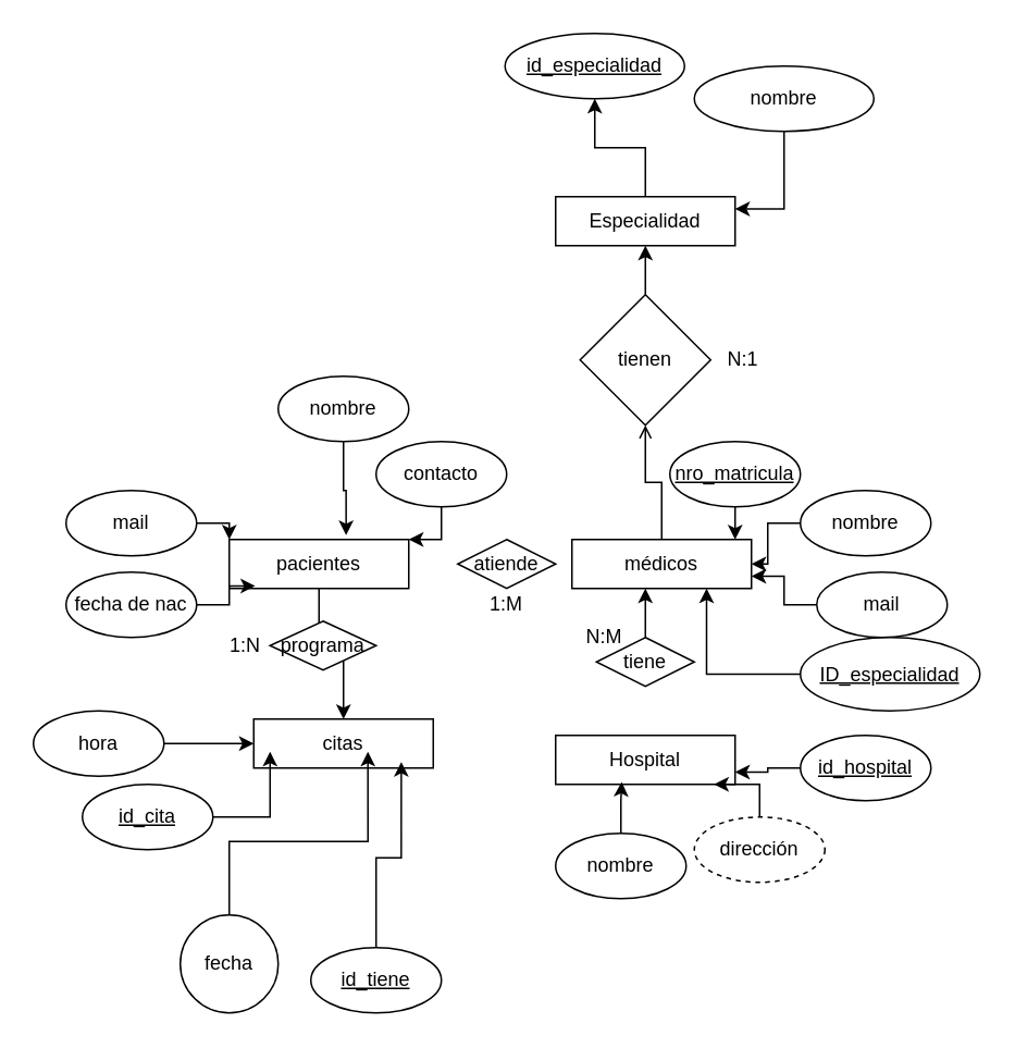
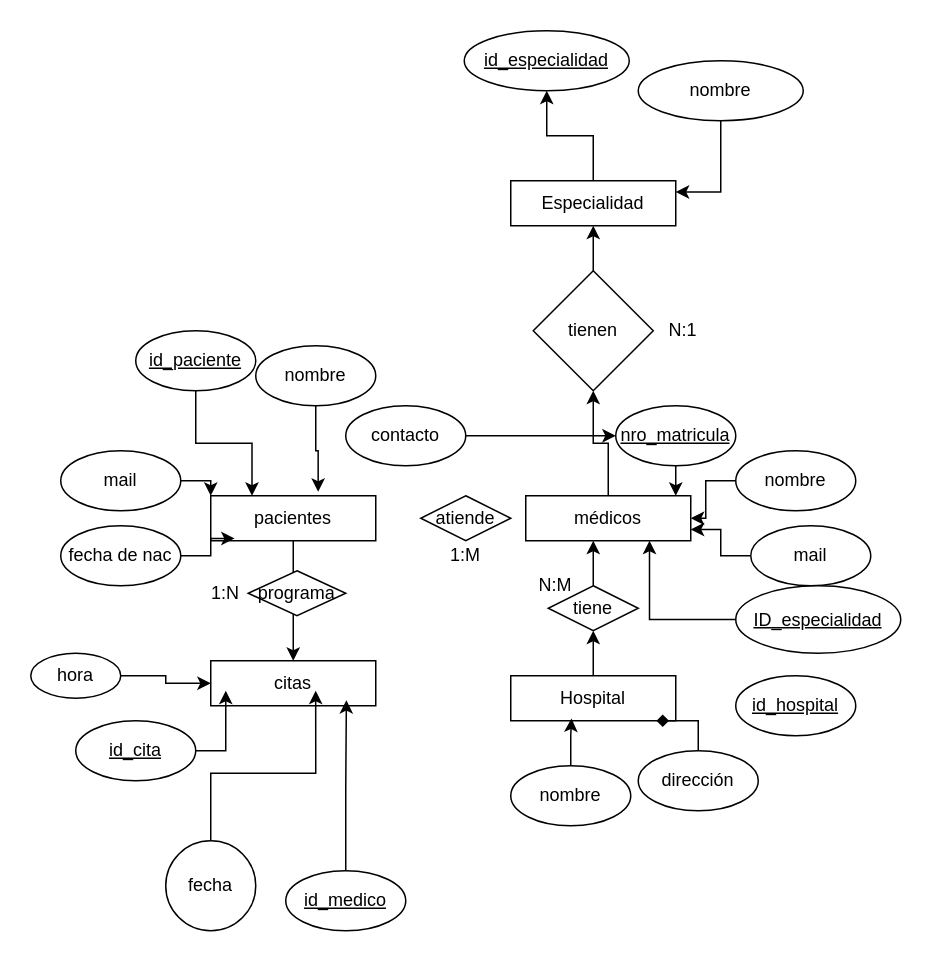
  <mxCell id="0" />
  <mxCell id="1" parent="0" />
  <mxCell id="2" style="edgeStyle=orthogonalEdgeStyle;rounded=0;orthogonalLoop=1;jettySize=auto;html=1;" edge="1" parent="1" source="3" target="6"><mxGeometry relative="1" as="geometry" /></mxCell>
  <mxCell id="3" value="pacientes" style="rounded=0;whiteSpace=wrap;html=1;" vertex="1" parent="1"><mxGeometry x="140" y="330" width="110" height="30" as="geometry" /></mxCell>
- <mxCell id="4" style="edgeStyle=orthogonalEdgeStyle;rounded=0;orthogonalLoop=1;jettySize=auto;html=1;entryX=0.5;entryY=1;entryDx=0;entryDy=0;endArrow=open;" edge="1" parent="1" source="5" target="50"><mxGeometry relative="1" as="geometry" /></mxCell>
+ <mxCell id="4" style="edgeStyle=orthogonalEdgeStyle;rounded=0;orthogonalLoop=1;jettySize=auto;html=1;entryX=0.5;entryY=1;entryDx=0;entryDy=0;" edge="1" parent="1" source="5" target="50"><mxGeometry relative="1" as="geometry" /></mxCell>
  <mxCell id="5" value="médicos" style="rounded=0;whiteSpace=wrap;html=1;" vertex="1" parent="1"><mxGeometry x="350" y="330" width="110" height="30" as="geometry" /></mxCell>
- <mxCell id="6" value="citas" style="rounded=0;whiteSpace=wrap;html=1;" vertex="1" parent="1"><mxGeometry x="155" y="440" width="110" height="30" as="geometry" /></mxCell>
+ <mxCell id="6" value="citas" style="rounded=0;whiteSpace=wrap;html=1;" vertex="1" parent="1"><mxGeometry x="140" y="440" width="110" height="30" as="geometry" /></mxCell>
  <mxCell id="7" value="atiende" style="rhombus;whiteSpace=wrap;html=1;" vertex="1" parent="1"><mxGeometry x="280" y="330" width="60" height="30" as="geometry" /></mxCell>
  <mxCell id="8" style="edgeStyle=orthogonalEdgeStyle;rounded=0;orthogonalLoop=1;jettySize=auto;html=1;exitX=0.5;exitY=1;exitDx=0;exitDy=0;" edge="1" parent="1" source="3" target="3"><mxGeometry relative="1" as="geometry" /></mxCell>
  <mxCell id="9" value="programa" style="rhombus;whiteSpace=wrap;html=1;" vertex="1" parent="1"><mxGeometry x="165" y="380" width="65" height="30" as="geometry" /></mxCell>
  <mxCell id="10" style="edgeStyle=orthogonalEdgeStyle;rounded=0;orthogonalLoop=1;jettySize=auto;html=1;" edge="1" parent="1" source="11"><mxGeometry relative="1" as="geometry"><mxPoint x="450" y="330" as="targetPoint" /></mxGeometry></mxCell>
  <mxCell id="11" value="&lt;u&gt;nro_matricula&lt;/u&gt;" style="ellipse;whiteSpace=wrap;html=1;" vertex="1" parent="1"><mxGeometry x="410" y="270" width="80" height="40" as="geometry" /></mxCell>
  <mxCell id="12" style="edgeStyle=orthogonalEdgeStyle;rounded=0;orthogonalLoop=1;jettySize=auto;html=1;entryX=1;entryY=0.5;entryDx=0;entryDy=0;" edge="1" parent="1" source="13" target="5"><mxGeometry relative="1" as="geometry" /></mxCell>
  <mxCell id="13" value="nombre" style="ellipse;whiteSpace=wrap;html=1;" vertex="1" parent="1"><mxGeometry x="490" y="300" width="80" height="40" as="geometry" /></mxCell>
  <mxCell id="14" style="edgeStyle=orthogonalEdgeStyle;rounded=0;orthogonalLoop=1;jettySize=auto;html=1;entryX=1;entryY=0.75;entryDx=0;entryDy=0;" edge="1" parent="1" source="15" target="5"><mxGeometry relative="1" as="geometry" /></mxCell>
  <mxCell id="15" value="mail" style="ellipse;whiteSpace=wrap;html=1;" vertex="1" parent="1"><mxGeometry x="500" y="350" width="80" height="40" as="geometry" /></mxCell>
  <mxCell id="16" value="Hospital" style="rounded=0;whiteSpace=wrap;html=1;" vertex="1" parent="1"><mxGeometry x="340" y="450" width="110" height="30" as="geometry" /></mxCell>
  <mxCell id="17" style="edgeStyle=orthogonalEdgeStyle;rounded=0;orthogonalLoop=1;jettySize=auto;html=1;" edge="1" parent="1" source="19"><mxGeometry relative="1" as="geometry"><mxPoint x="395" y="360" as="targetPoint" /></mxGeometry></mxCell>
+ <mxCell id="18" value="" style="edgeStyle=orthogonalEdgeStyle;rounded=0;orthogonalLoop=1;jettySize=auto;html=1;" edge="1" parent="1" source="16" target="19"><mxGeometry relative="1" as="geometry"><mxPoint x="395" y="440" as="sourcePoint" /><mxPoint x="395" y="360" as="targetPoint" /></mxGeometry></mxCell>
  <mxCell id="19" value="tiene" style="rhombus;whiteSpace=wrap;html=1;" vertex="1" parent="1"><mxGeometry x="365" y="390" width="60" height="30" as="geometry" /></mxCell>
- <mxCell id="20" style="edgeStyle=orthogonalEdgeStyle;rounded=0;orthogonalLoop=1;jettySize=auto;html=1;entryX=1;entryY=0.75;entryDx=0;entryDy=0;" edge="1" parent="1" source="21" target="16"><mxGeometry relative="1" as="geometry" /></mxCell>
  <mxCell id="21" value="&lt;u&gt;id_hospital&lt;/u&gt;" style="ellipse;whiteSpace=wrap;html=1;" vertex="1" parent="1"><mxGeometry x="490" y="450" width="80" height="40" as="geometry" /></mxCell>
- <mxCell id="22" value="dirección" style="ellipse;whiteSpace=wrap;html=1;dashed=1;" vertex="1" parent="1"><mxGeometry x="425" y="500" width="80" height="40" as="geometry" /></mxCell>
+ <mxCell id="22" value="dirección" style="ellipse;whiteSpace=wrap;html=1;" vertex="1" parent="1"><mxGeometry x="425" y="500" width="80" height="40" as="geometry" /></mxCell>
  <mxCell id="23" value="nombre" style="ellipse;whiteSpace=wrap;html=1;" vertex="1" parent="1"><mxGeometry x="340" y="510" width="80" height="40" as="geometry" /></mxCell>
- <mxCell id="24" style="edgeStyle=orthogonalEdgeStyle;rounded=0;orthogonalLoop=1;jettySize=auto;html=1;entryX=0.883;entryY=0.986;entryDx=0;entryDy=0;entryPerimeter=0;" edge="1" parent="1" source="22" target="16"><mxGeometry relative="1" as="geometry" /></mxCell>
+ <mxCell id="24" style="edgeStyle=orthogonalEdgeStyle;rounded=0;orthogonalLoop=1;jettySize=auto;html=1;entryX=0.883;entryY=0.986;entryDx=0;entryDy=0;entryPerimeter=0;endArrow=diamond;" edge="1" parent="1" source="22" target="16"><mxGeometry relative="1" as="geometry" /></mxCell>
  <mxCell id="25" style="edgeStyle=orthogonalEdgeStyle;rounded=0;orthogonalLoop=1;jettySize=auto;html=1;entryX=0.368;entryY=0.949;entryDx=0;entryDy=0;entryPerimeter=0;" edge="1" parent="1" source="23" target="16"><mxGeometry relative="1" as="geometry" /></mxCell>
+ <mxCell id="26" style="edgeStyle=orthogonalEdgeStyle;rounded=0;orthogonalLoop=1;jettySize=auto;html=1;entryX=0.25;entryY=0;entryDx=0;entryDy=0;" edge="1" parent="1" source="27" target="3"><mxGeometry relative="1" as="geometry" /></mxCell>
+ <mxCell id="27" value="&lt;u&gt;id_paciente&lt;/u&gt;" style="ellipse;whiteSpace=wrap;html=1;" vertex="1" parent="1"><mxGeometry x="90" y="220" width="80" height="40" as="geometry" /></mxCell>
  <mxCell id="28" value="nombre" style="ellipse;whiteSpace=wrap;html=1;" vertex="1" parent="1"><mxGeometry x="170" y="230" width="80" height="40" as="geometry" /></mxCell>
  <mxCell id="29" style="edgeStyle=orthogonalEdgeStyle;rounded=0;orthogonalLoop=1;jettySize=auto;html=1;entryX=0;entryY=0;entryDx=0;entryDy=0;" edge="1" parent="1" source="30" target="3"><mxGeometry relative="1" as="geometry" /></mxCell>
  <mxCell id="30" value="mail" style="ellipse;whiteSpace=wrap;html=1;" vertex="1" parent="1"><mxGeometry x="40" y="300" width="80" height="40" as="geometry" /></mxCell>
  <mxCell id="31" value="fecha de nac" style="ellipse;whiteSpace=wrap;html=1;" vertex="1" parent="1"><mxGeometry x="40" y="350" width="80" height="40" as="geometry" /></mxCell>
- <mxCell id="32" style="edgeStyle=orthogonalEdgeStyle;rounded=0;orthogonalLoop=1;jettySize=auto;html=1;entryX=1;entryY=0;entryDx=0;entryDy=0;" edge="1" parent="1" source="33" target="3"><mxGeometry relative="1" as="geometry" /></mxCell>
+ <mxCell id="32" style="edgeStyle=orthogonalEdgeStyle;rounded=0;orthogonalLoop=1;jettySize=auto;html=1;" edge="1" parent="1" source="33" target="11"><mxGeometry relative="1" as="geometry" /></mxCell>
  <mxCell id="33" value="contacto" style="ellipse;whiteSpace=wrap;html=1;" vertex="1" parent="1"><mxGeometry x="230" y="270" width="80" height="40" as="geometry" /></mxCell>
  <mxCell id="34" style="edgeStyle=orthogonalEdgeStyle;rounded=0;orthogonalLoop=1;jettySize=auto;html=1;entryX=0.651;entryY=-0.088;entryDx=0;entryDy=0;entryPerimeter=0;" edge="1" parent="1" source="28" target="3"><mxGeometry relative="1" as="geometry" /></mxCell>
  <mxCell id="35" style="edgeStyle=orthogonalEdgeStyle;rounded=0;orthogonalLoop=1;jettySize=auto;html=1;entryX=0.145;entryY=0.949;entryDx=0;entryDy=0;entryPerimeter=0;" edge="1" parent="1" source="31" target="3"><mxGeometry relative="1" as="geometry" /></mxCell>
  <mxCell id="36" value="&lt;u&gt;id_cita&lt;/u&gt;" style="ellipse;whiteSpace=wrap;html=1;" vertex="1" parent="1"><mxGeometry x="50" y="480" width="80" height="40" as="geometry" /></mxCell>
  <mxCell id="37" value="fecha" style="ellipse;whiteSpace=wrap;html=1;" vertex="1" parent="1"><mxGeometry x="110" y="560" width="60" height="60" as="geometry" /></mxCell>
  <mxCell id="38" style="edgeStyle=orthogonalEdgeStyle;rounded=0;orthogonalLoop=1;jettySize=auto;html=1;entryX=0;entryY=0.5;entryDx=0;entryDy=0;" edge="1" parent="1" source="39" target="6"><mxGeometry relative="1" as="geometry" /></mxCell>
- <mxCell id="39" value="hora" style="ellipse;whiteSpace=wrap;html=1;" vertex="1" parent="1"><mxGeometry x="20" y="435" width="80" height="40" as="geometry" /></mxCell>
- <mxCell id="40" value="&lt;u&gt;id_tiene&lt;/u&gt;" style="ellipse;whiteSpace=wrap;html=1;" vertex="1" parent="1"><mxGeometry x="190" y="580" width="80" height="40" as="geometry" /></mxCell>
+ <mxCell id="39" value="hora" style="ellipse;whiteSpace=wrap;html=1;" vertex="1" parent="1"><mxGeometry x="20" y="435" width="60" height="30" as="geometry" /></mxCell>
+ <mxCell id="40" value="&lt;u&gt;id_medico&lt;/u&gt;" style="ellipse;whiteSpace=wrap;html=1;" vertex="1" parent="1"><mxGeometry x="190" y="580" width="80" height="40" as="geometry" /></mxCell>
  <mxCell id="41" style="edgeStyle=orthogonalEdgeStyle;rounded=0;orthogonalLoop=1;jettySize=auto;html=1;entryX=0.822;entryY=0.875;entryDx=0;entryDy=0;entryPerimeter=0;" edge="1" parent="1" source="40" target="6"><mxGeometry relative="1" as="geometry" /></mxCell>
  <mxCell id="42" style="edgeStyle=orthogonalEdgeStyle;rounded=0;orthogonalLoop=1;jettySize=auto;html=1;entryX=0.636;entryY=0.667;entryDx=0;entryDy=0;entryPerimeter=0;" edge="1" parent="1" source="37" target="6"><mxGeometry relative="1" as="geometry" /></mxCell>
  <mxCell id="43" style="edgeStyle=orthogonalEdgeStyle;rounded=0;orthogonalLoop=1;jettySize=auto;html=1;entryX=0.091;entryY=0.667;entryDx=0;entryDy=0;entryPerimeter=0;" edge="1" parent="1" source="36" target="6"><mxGeometry relative="1" as="geometry" /></mxCell>
  <mxCell id="44" value="1:N" style="text;html=1;align=center;verticalAlign=middle;whiteSpace=wrap;rounded=0;" vertex="1" parent="1"><mxGeometry x="125" y="385" width="50" height="20" as="geometry" /></mxCell>
  <mxCell id="45" value="N:M" style="text;html=1;align=center;verticalAlign=middle;whiteSpace=wrap;rounded=0;" vertex="1" parent="1"><mxGeometry x="340" y="375" width="60" height="30" as="geometry" /></mxCell>
  <mxCell id="46" value="1:M" style="text;html=1;align=center;verticalAlign=middle;whiteSpace=wrap;rounded=0;" vertex="1" parent="1"><mxGeometry x="280" y="355" width="60" height="30" as="geometry" /></mxCell>
  <mxCell id="47" value="" style="edgeStyle=orthogonalEdgeStyle;rounded=0;orthogonalLoop=1;jettySize=auto;html=1;" edge="1" parent="1" source="48" target="52"><mxGeometry relative="1" as="geometry" /></mxCell>
  <mxCell id="48" value="Especialidad" style="rounded=0;whiteSpace=wrap;html=1;" vertex="1" parent="1"><mxGeometry x="340" y="120" width="110" height="30" as="geometry" /></mxCell>
  <mxCell id="49" style="edgeStyle=orthogonalEdgeStyle;rounded=0;orthogonalLoop=1;jettySize=auto;html=1;exitX=0.5;exitY=0;exitDx=0;exitDy=0;" edge="1" parent="1" source="50" target="48"><mxGeometry relative="1" as="geometry" /></mxCell>
  <mxCell id="50" value="tienen" style="rhombus;whiteSpace=wrap;html=1;rounded=0;" vertex="1" parent="1"><mxGeometry x="355" y="180" width="80" height="80" as="geometry" /></mxCell>
  <mxCell id="51" value="N:1" style="text;html=1;align=center;verticalAlign=middle;whiteSpace=wrap;rounded=0;" vertex="1" parent="1"><mxGeometry x="425" y="205" width="60" height="30" as="geometry" /></mxCell>
  <mxCell id="52" value="&lt;u&gt;id_especialidad&lt;/u&gt;" style="ellipse;whiteSpace=wrap;html=1;rounded=0;" vertex="1" parent="1"><mxGeometry x="309" y="20" width="110" height="40" as="geometry" /></mxCell>
  <mxCell id="53" style="edgeStyle=orthogonalEdgeStyle;rounded=0;orthogonalLoop=1;jettySize=auto;html=1;entryX=1;entryY=0.25;entryDx=0;entryDy=0;" edge="1" parent="1" source="54" target="48"><mxGeometry relative="1" as="geometry" /></mxCell>
  <mxCell id="54" value="nombre" style="ellipse;whiteSpace=wrap;html=1;rounded=0;" vertex="1" parent="1"><mxGeometry x="425" y="40" width="110" height="40" as="geometry" /></mxCell>
  <mxCell id="55" style="edgeStyle=orthogonalEdgeStyle;rounded=0;orthogonalLoop=1;jettySize=auto;html=1;entryX=0.75;entryY=1;entryDx=0;entryDy=0;" edge="1" parent="1" source="56" target="5"><mxGeometry relative="1" as="geometry" /></mxCell>
  <mxCell id="56" value="&lt;u&gt;ID_especialidad&lt;/u&gt;" style="ellipse;whiteSpace=wrap;html=1;" vertex="1" parent="1"><mxGeometry x="490" y="390" width="110" height="45" as="geometry" /></mxCell>
